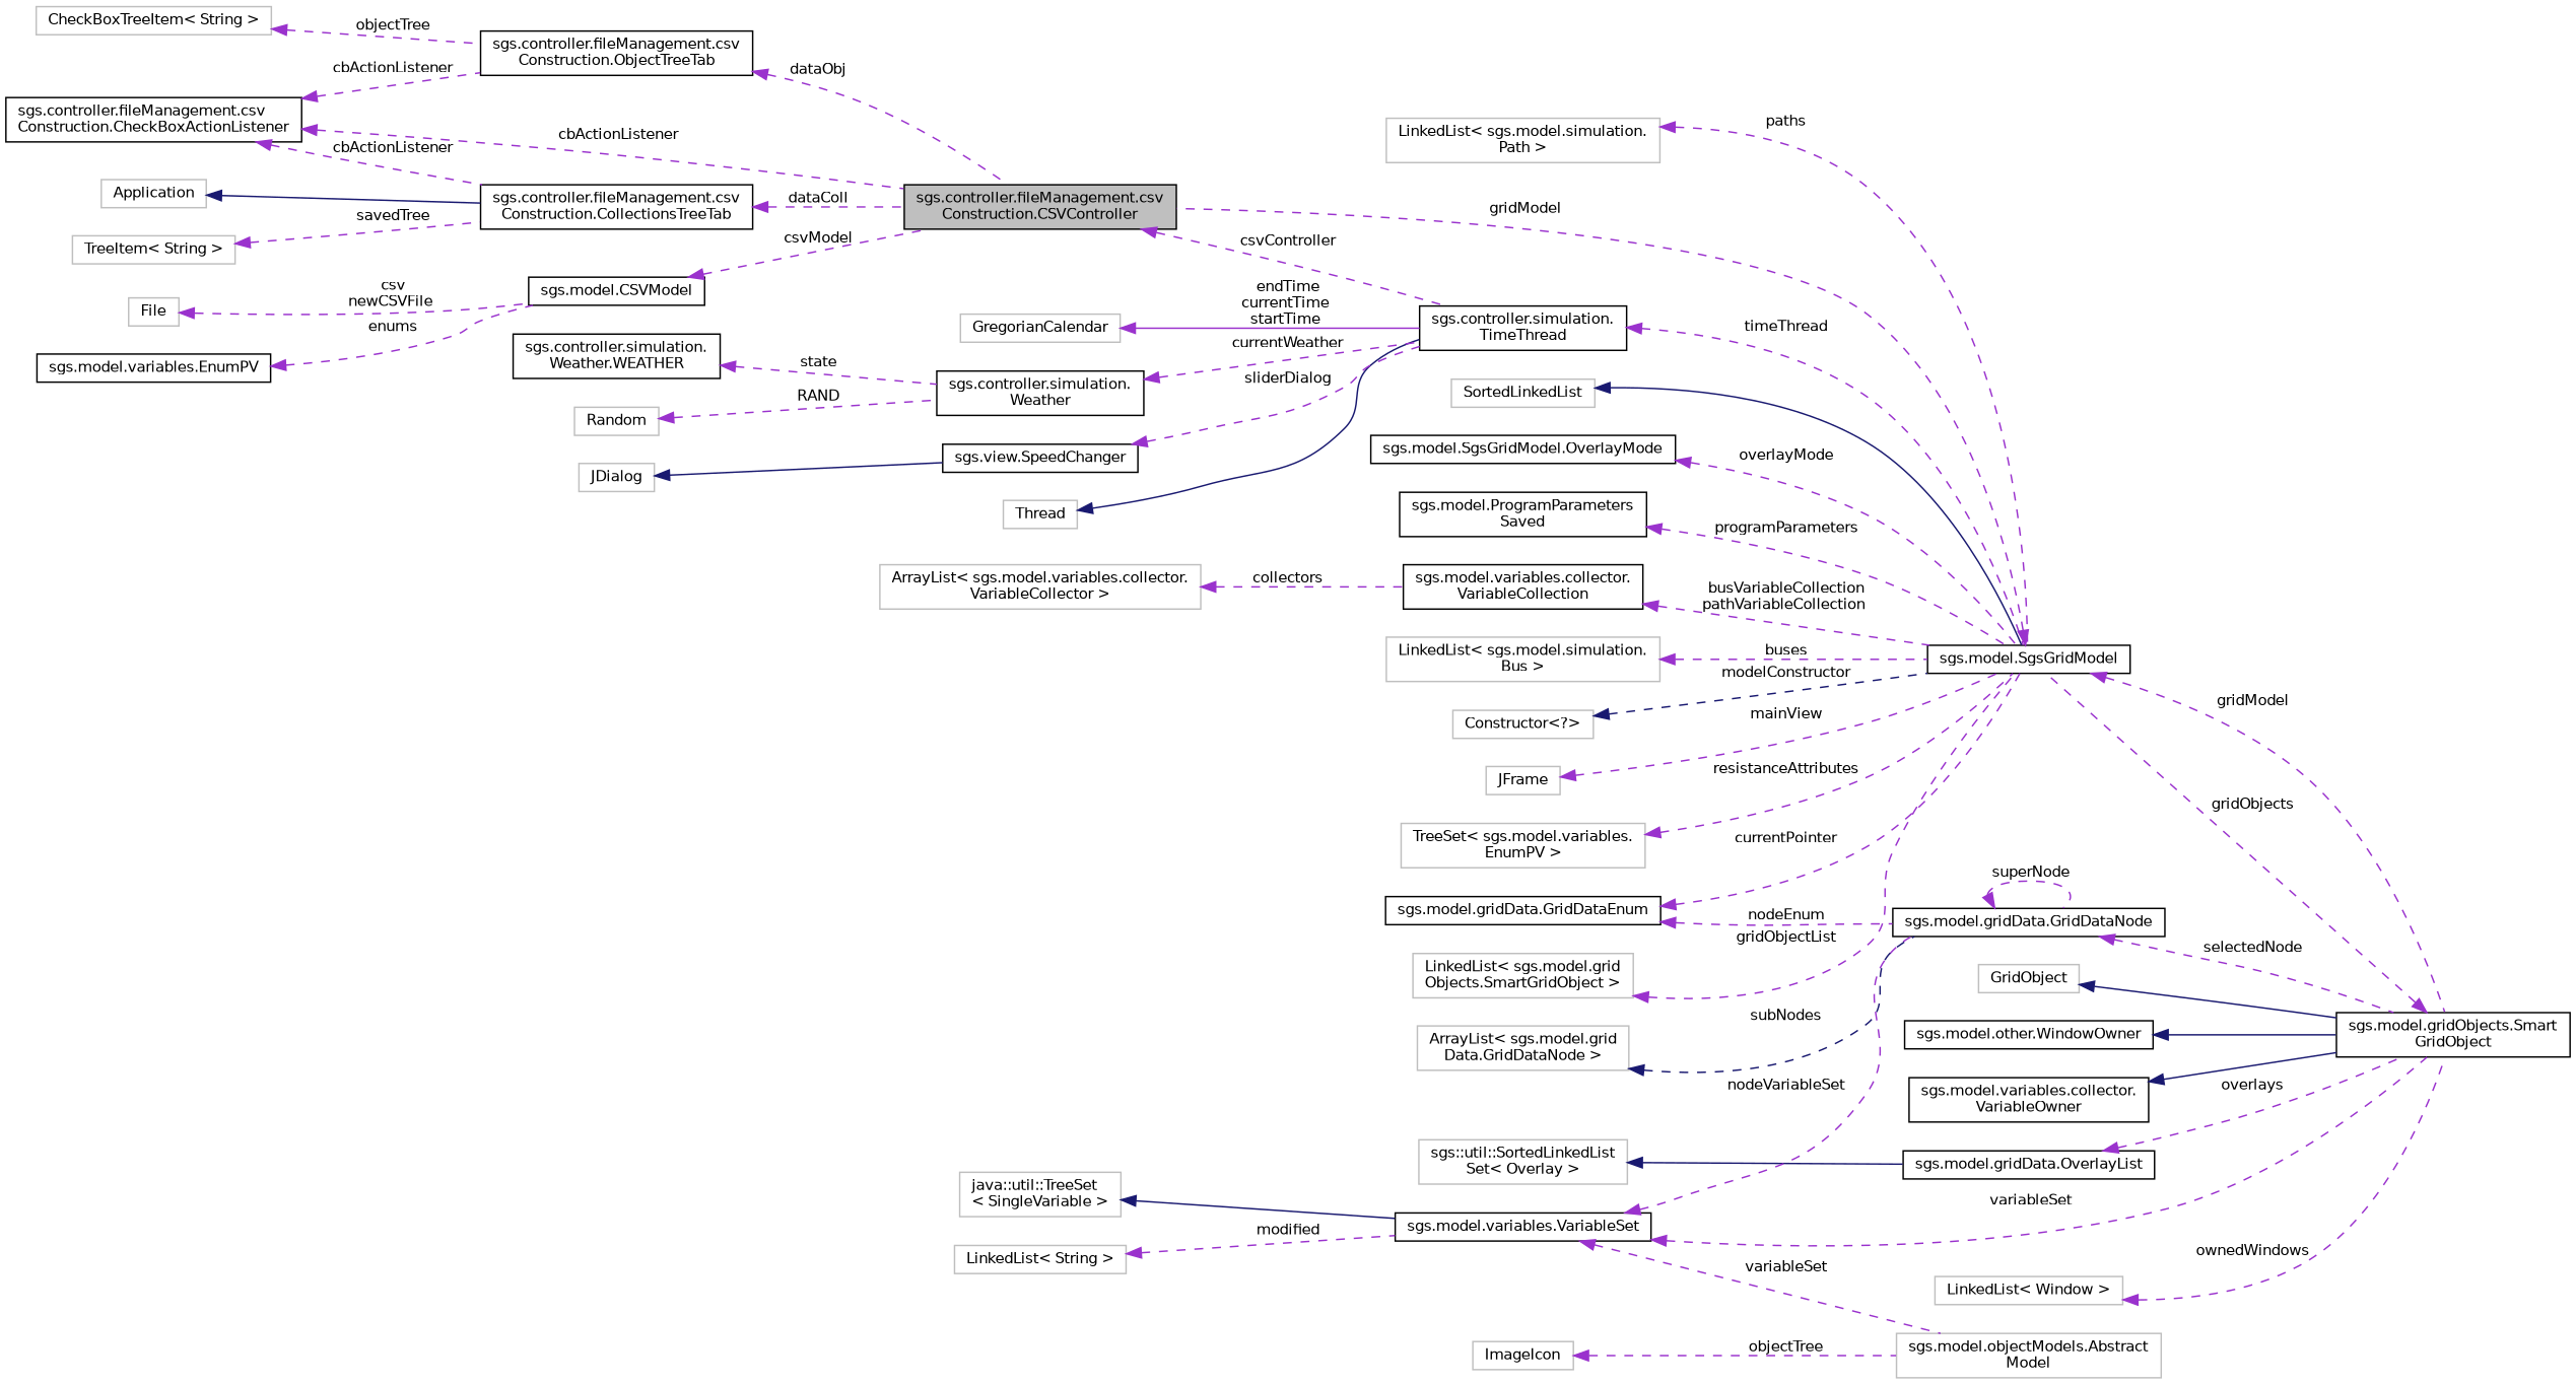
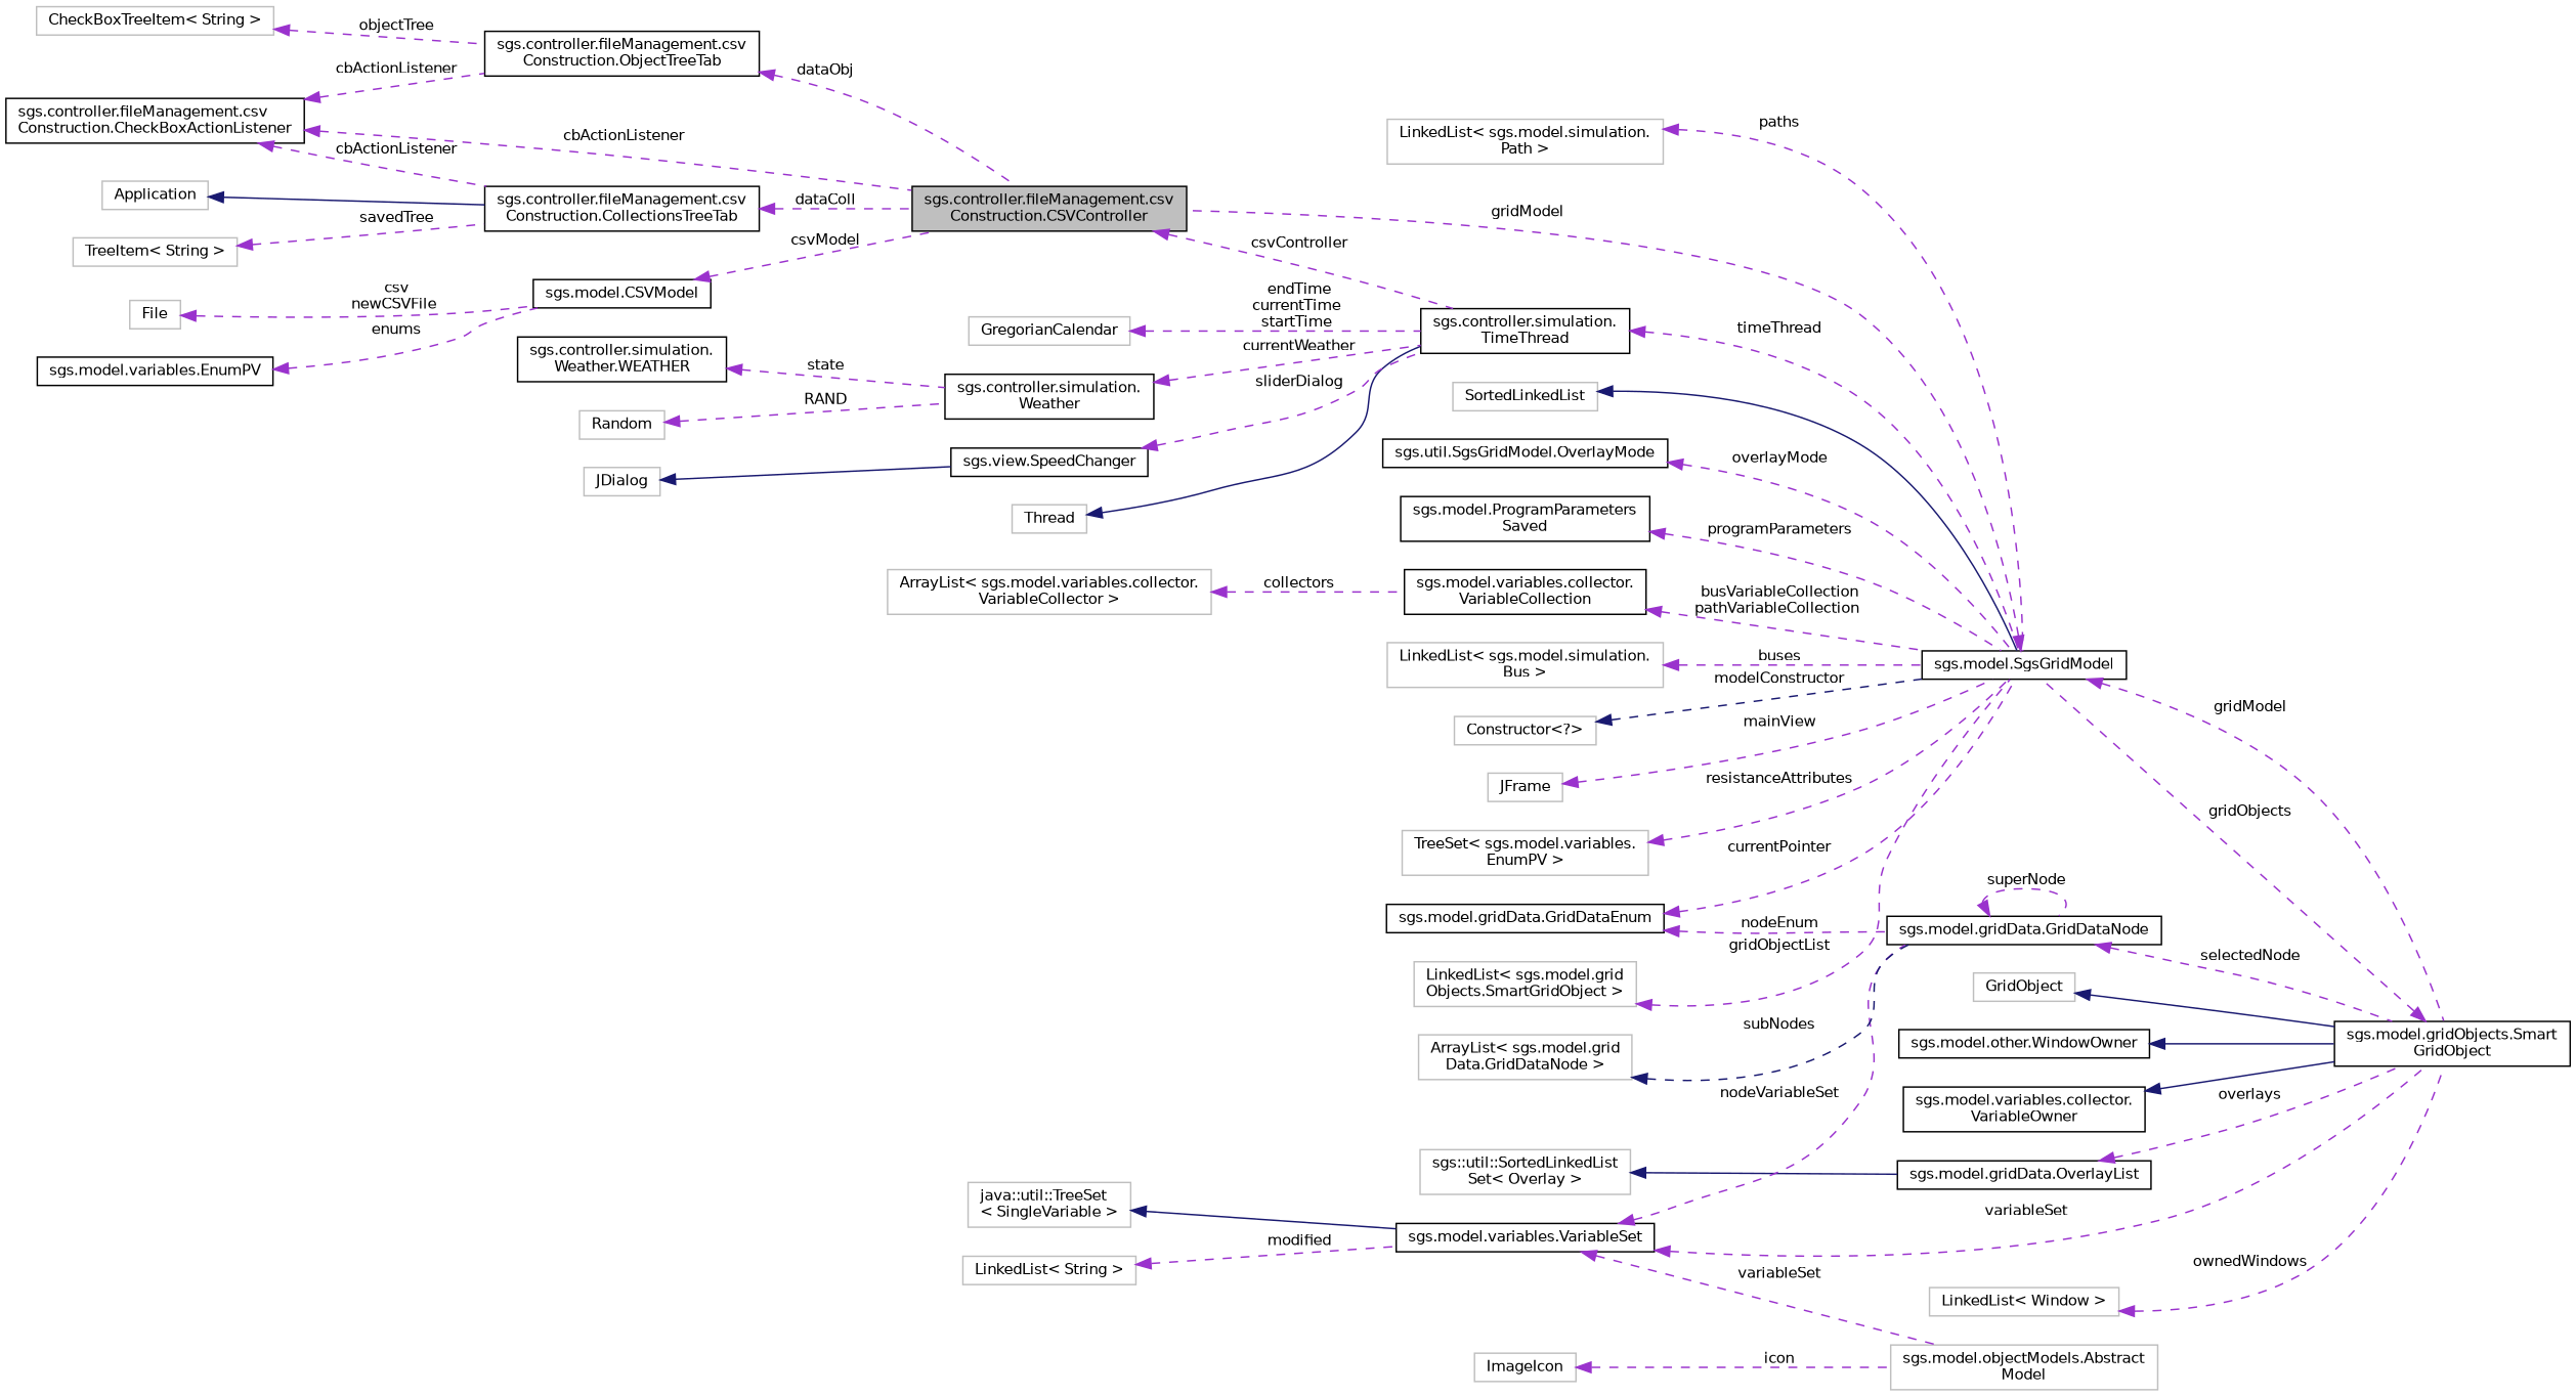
  digraph {
    fontname="DejaVu Sans"
    rankdir=LR
    node [color=grey75 fillcolor=white fontname="DejaVu Sans" fontsize=10 shape=record style=filled]
    edge [color=darkorchid3 dir=back fontname="DejaVu Sans" fontsize=10 labelfontname=Helvetica labelfontsize=10 style=dashed]
    n1 [color=black fillcolor=grey75 fontcolor=black height=0.2 label="sgs.controller.fileManagement.csv\lConstruction.CSVController" width=0.4]
    n2 [color=black height=0.2 label="sgs.controller.simulation.\lTimeThread" width=0.4]
    n3 [color=black height=0.2 label="sgs.model.SgsGridModel" width=0.4]
    n4 [color=black height=0.2 label="sgs.controller.fileManagement.csv\lConstruction.CollectionsTreeTab" width=0.4]
    n5 [height=0.2 label=Application width=0.4]
    n6 [height=0.2 label="TreeItem\< String \>" width=0.4]
    n7 [color=black height=0.2 label="sgs.controller.fileManagement.csv\lConstruction.CheckBoxActionListener" width=0.4]
    n8 [color=black height=0.2 label="sgs.controller.fileManagement.csv\lConstruction.ObjectTreeTab" width=0.4]
    n9 [color=black height=0.2 label="sgs.model.gridObjects.Smart\lGridObject" width=0.4]
    n10 [height=0.2 label=SortedLinkedList width=0.4]
-   n11 [color=black height=0.2 label="sgs.model.SgsGridModel.OverlayMode" width=0.4]
+   n11 [color=black height=0.2 label="sgs.util.SgsGridModel.OverlayMode" width=0.4]
    n12 [color=black height=0.2 label="sgs.model.ProgramParameters\lSaved" width=0.4]
    n13 [color=black height=0.2 label="sgs.model.gridData.GridDataEnum" width=0.4]
    n14 [color=black height=0.2 label="sgs.model.gridData.GridDataNode" width=0.4]
    n15 [height=0.2 label=GridObject width=0.4]
    n16 [color=black height=0.2 label="sgs.model.other.WindowOwner" width=0.4]
    n17 [color=black height=0.2 label="sgs.model.variables.collector.\lVariableOwner" width=0.4]
    n18 [color=black height=0.2 label="sgs.model.gridData.OverlayList" width=0.4]
    n19 [height=0.2 label="sgs::util::SortedLinkedList\lSet\< Overlay \>" width=0.4]
    n20 [height=0.2 label="sgs.model.objectModels.Abstract\lModel" width=0.4]
    n21 [height=0.2 label=ImageIcon width=0.4]
    n22 [color=black height=0.2 label="sgs.model.variables.VariableSet" width=0.4]
    n23 [height=0.2 label="java::util::TreeSet\l\< SingleVariable \>" width=0.4]
    n24 [height=0.2 label="LinkedList\< String \>" width=0.4]
    n25 [height=0.2 label="ArrayList\< sgs.model.grid\lData.GridDataNode \>" width=0.4]
    n26 [height=0.2 label="LinkedList\< Window \>" width=0.4]
    n27 [color=black height=0.2 label="sgs.model.variables.collector.\lVariableCollection" width=0.4]
    n28 [height=0.2 label="ArrayList\< sgs.model.variables.collector.\lVariableCollector \>" width=0.4]
    n29 [height=0.2 label="LinkedList\< sgs.model.simulation.\lBus \>" width=0.4]
    n30 [height=0.2 label="Constructor\<?\>" width=0.4]
    n31 [height=0.2 label=JFrame width=0.4]
    n32 [height=0.2 label="TreeSet\< sgs.model.variables.\lEnumPV \>" width=0.4]
    n33 [height=0.2 label=Thread width=0.4]
    n34 [color=black height=0.2 label="sgs.view.SpeedChanger" width=0.4]
    n35 [height=0.2 label=JDialog width=0.4]
    n36 [height=0.2 label=GregorianCalendar width=0.4]
    n37 [color=black height=0.2 label="sgs.controller.simulation.\lWeather" width=0.4]
    n38 [color=black height=0.2 label="sgs.controller.simulation.\lWeather.WEATHER" width=0.4]
    n39 [height=0.2 label=Random width=0.4]
    n40 [height=0.2 label="LinkedList\< sgs.model.grid\lObjects.SmartGridObject \>" width=0.4]
    n41 [height=0.2 label="LinkedList\< sgs.model.simulation.\lPath \>" width=0.4]
    n42 [height=0.2 label="CheckBoxTreeItem\< String \>" width=0.4]
    n43 [color=black height=0.2 label="sgs.model.CSVModel" width=0.4]
    n44 [color=black height=0.2 label="sgs.model.variables.EnumPV" width=0.4]
    n45 [height=0.2 label=File width=0.4]
    n1 -> n2 [label=" csvController"]
    n2 -> n3 [label=" timeThread"]
    n3 -> n1 [label=" gridModel"]
    n3 -> n9 [label=" gridModel"]
    n4 -> n1 [label=" dataColl"]
    n5 -> n4 [color=midnightblue style=solid]
    n6 -> n4 [label=" savedTree"]
    n7 -> n1 [label=" cbActionListener"]
    n7 -> n4 [label=" cbActionListener"]
    n7 -> n8 [label=" cbActionListener"]
    n8 -> n1 [label=" dataObj"]
    n9 -> n3 [label=" gridObjects"]
    n10 -> n3 [color=midnightblue style=solid]
    n11 -> n3 [label=" overlayMode"]
    n12 -> n3 [label=" programParameters"]
    n13 -> n3 [label=" currentPointer"]
    n13 -> n14 [label=" nodeEnum"]
    n14 -> n9 [label=" selectedNode"]
    n14 -> n14 [label=" superNode"]
    n15 -> n9 [color=midnightblue style=solid]
    n16 -> n9 [color=midnightblue style=solid]
    n17 -> n9 [color=midnightblue style=solid]
    n18 -> n9 [label=" overlays"]
    n19 -> n18 [color=midnightblue style=solid]
-   n21 -> n20 [label=" objectTree"]
+   n21 -> n20 [label=" icon"]
    n22 -> n9 [label=" variableSet"]
    n22 -> n14 [label=" nodeVariableSet"]
    n22 -> n20 [label=" variableSet"]
    n23 -> n22 [color=midnightblue style=solid]
    n24 -> n22 [label=" modified"]
    n25 -> n14 [color=midnightblue label=" subNodes"]
    n26 -> n9 [label=" ownedWindows"]
    n27 -> n3 [label=" busVariableCollection\npathVariableCollection"]
    n28 -> n27 [label=" collectors"]
    n29 -> n3 [label=" buses"]
    n30 -> n3 [color=midnightblue label=" modelConstructor"]
    n31 -> n3 [label=" mainView"]
    n32 -> n3 [label=" resistanceAttributes"]
    n33 -> n2 [color=midnightblue style=solid]
    n34 -> n2 [label=" sliderDialog"]
    n35 -> n34 [color=midnightblue style=solid]
-   n36 -> n2 [label=" endTime\ncurrentTime\nstartTime" style=solid]
+   n36 -> n2 [label=" endTime\ncurrentTime\nstartTime"]
    n37 -> n2 [label=" currentWeather"]
    n38 -> n37 [label=" state"]
    n39 -> n37 [label=" RAND"]
    n40 -> n3 [label=" gridObjectList"]
    n41 -> n3 [label=" paths"]
    n42 -> n8 [label=" objectTree"]
    n43 -> n1 [label=" csvModel"]
    n44 -> n43 [label=" enums"]
    n45 -> n43 [label=" csv\nnewCSVFile"]
  }
